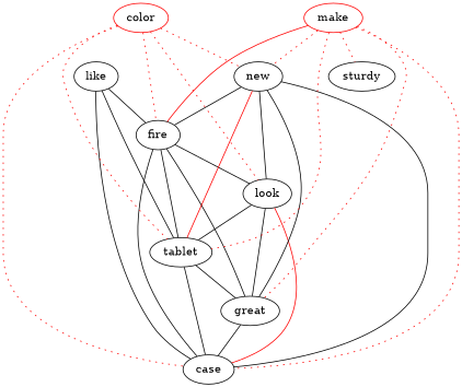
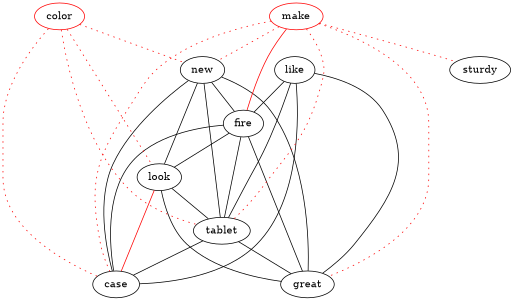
  graph {
    node [color=black]
    like
    tablet
    fire
    case
    great
    look
    new
    make [color=red]
    sturdy [color=""]
    color [color=red]
    like -- tablet
    like -- fire
    like -- case
    tablet -- case
    tablet -- great
    fire -- tablet
    fire -- case
    fire -- great
    fire -- look
-   great -- case
+   great -- like
    look -- tablet
    look -- case [color=red]
    look -- great
-   new -- tablet [color=red]
+   new -- tablet
    new -- fire
    new -- case
    new -- great
    new -- look
    make -- tablet [color=red style=dotted]
    make -- fire [color=red style=solid]
    make -- case [color=red style=dotted]
    make -- great [color=red style=dotted]
    make -- new [color=red style=dotted]
    make -- sturdy [color=red style=dotted]
    color -- tablet [color=red style=dotted]
-   color -- fire [color=red style=dotted]
    color -- case [color=red style=dotted]
    color -- look [color=red style=dotted]
    color -- new [color=red style=dotted]
  }
